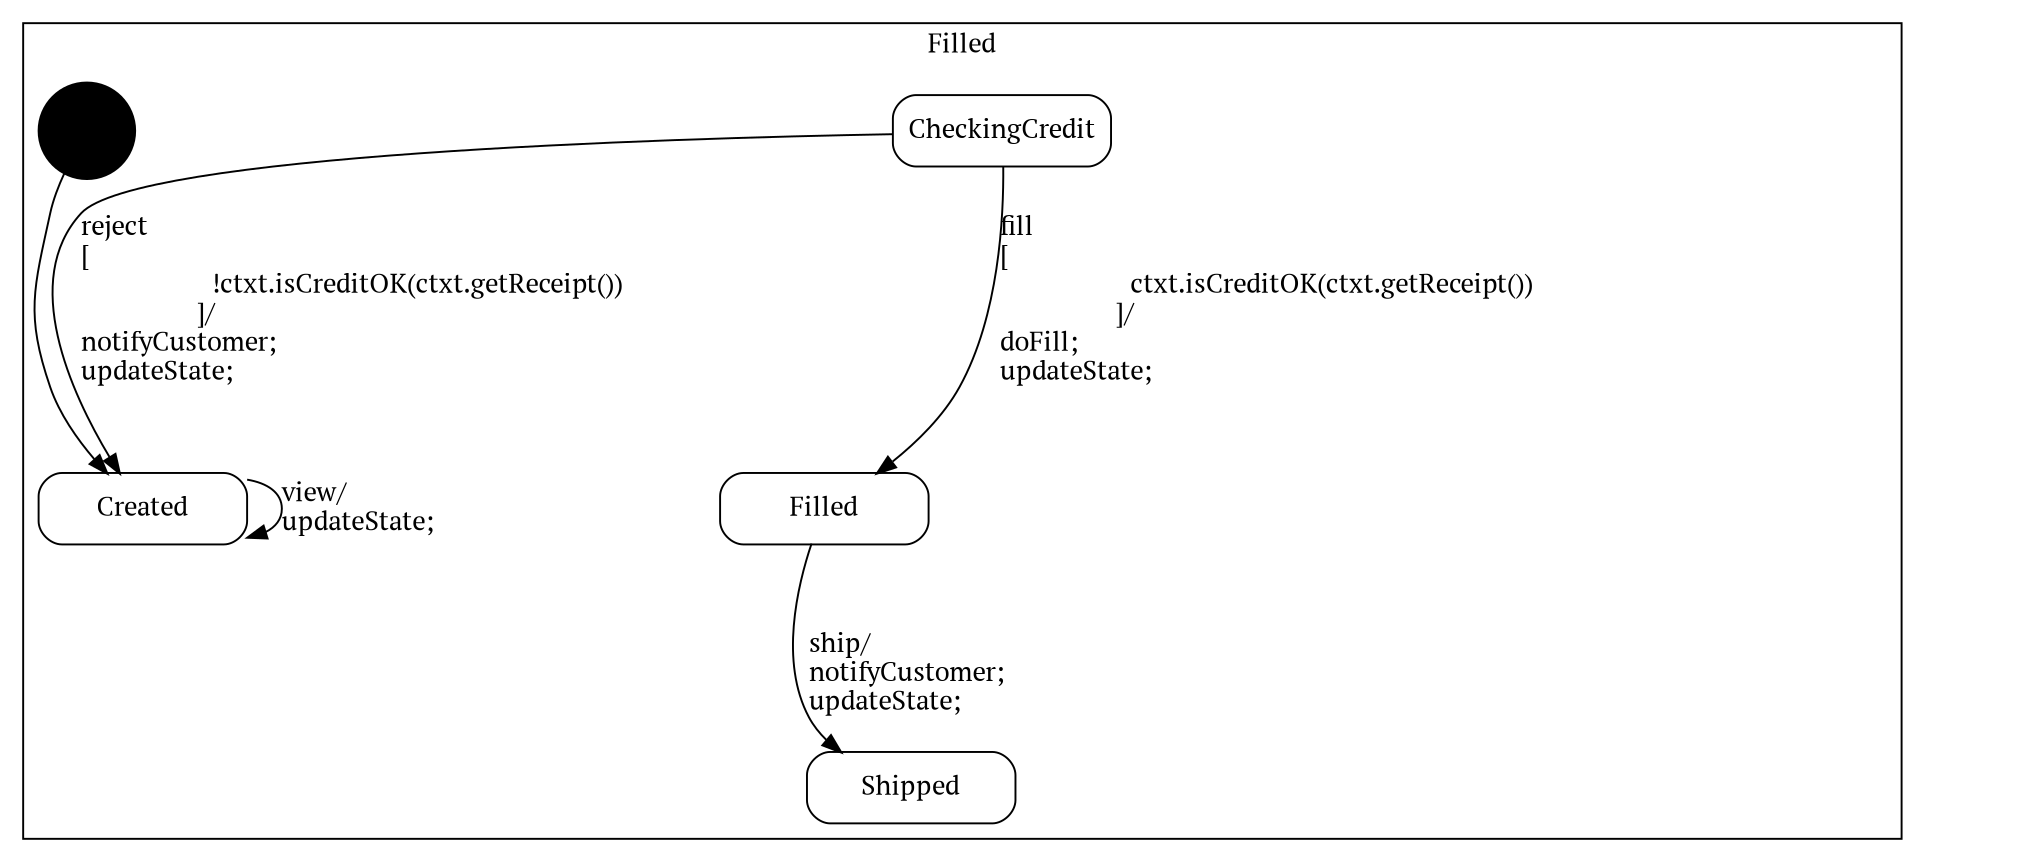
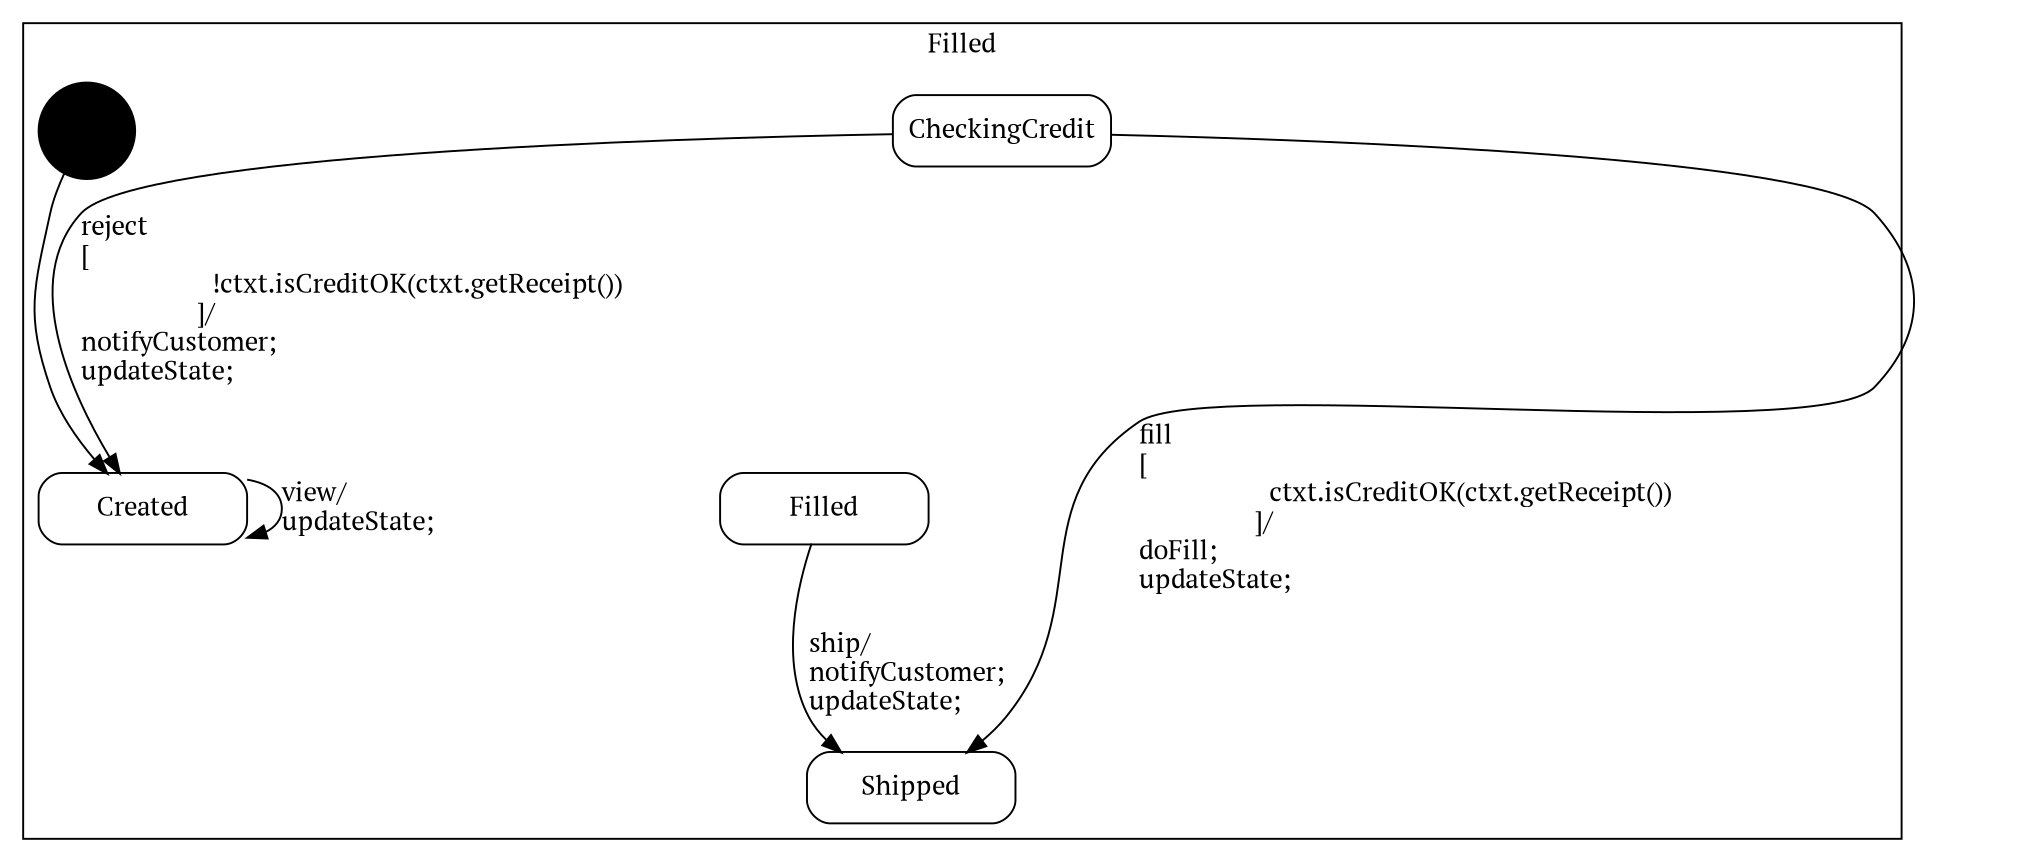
  digraph {
    fontname="PT Serif"
    node [fontname="PT Serif" shape=Mrecord]
    edge [fontname="PT Serif"]
    n1 [label="{Created}" width=1.5]
    n2 [label="{CheckingCredit}" width=1.5]
    n3 [label="{Filled}" width=1.5]
    n4 [label="{Shipped}" width=1.5]
    "%5" [fillcolor=black shape=circle style=filled width=0.25]
    subgraph cluster_1 {
      label=Filled
      n1
      n2
      n3
      n4
      "%5"
    }
    n1 -> n1 [label="view/\lupdateState;\l"]
    n2 -> n1 [label="reject\l\[				 		\l		  !ctxt.isCreditOK(ctxt.getReceipt())						\l		\]/\lnotifyCustomer;\lupdateState;\l"]
-   n2 -> n3 [label="fill\l\[				 		\l		  ctxt.isCreditOK(ctxt.getReceipt())						\l		\]/\ldoFill;\lupdateState;\l"]
+   n2 -> n4 [label="fill\l\[				 		\l		  ctxt.isCreditOK(ctxt.getReceipt())						\l		\]/\ldoFill;\lupdateState;\l"]
    n3 -> n4 [label="ship/\lnotifyCustomer;\lupdateState;\l"]
    "%5" -> n1
  }
